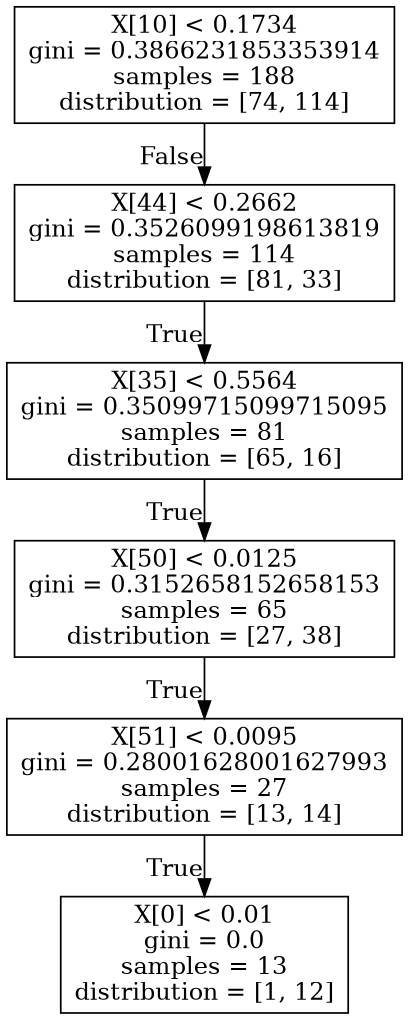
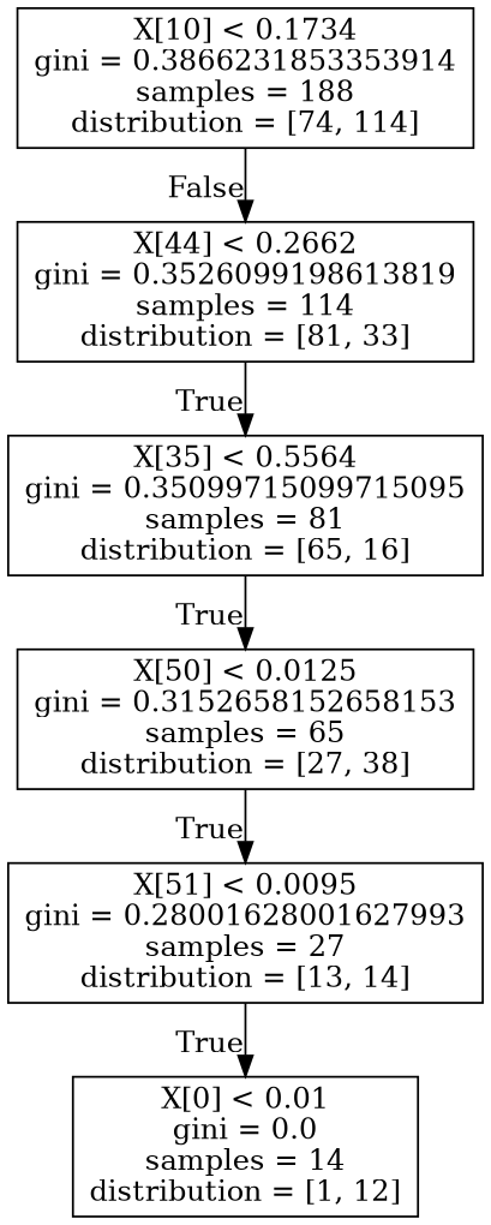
  digraph {
    node [shape=box]
    edge [labelangle=30 labeldistance=8 xlabel=True]
    n1 [label="X[10] < 0.1734\ngini = 0.3866231853353914\nsamples = 188\ndistribution = [74, 114]"]
    n2 [label="X[44] < 0.2662\ngini = 0.3526099198613819\nsamples = 114\ndistribution = [81, 33]"]
    n3 [label="X[35] < 0.5564\ngini = 0.35099715099715095\nsamples = 81\ndistribution = [65, 16]"]
    n4 [label="X[50] < 0.0125\ngini = 0.3152658152658153\nsamples = 65\ndistribution = [27, 38]"]
    n5 [label="X[51] < 0.0095\ngini = 0.28001628001627993\nsamples = 27\ndistribution = [13, 14]"]
-   n6 [label="X[0] < 0.01\ngini = 0.0\nsamples = 13\ndistribution = [1, 12]"]
+   n6 [label="X[0] < 0.01\ngini = 0.0\nsamples = 14\ndistribution = [1, 12]"]
    n1 -> n2 [labelangle=-30 xlabel=False]
    n2 -> n3
    n3 -> n4
    n4 -> n5
    n5 -> n6
  }
